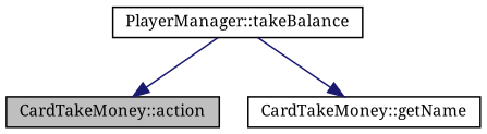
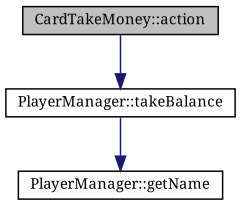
  digraph {
    fontname="Noto Serif"
    rankdir=TB
    node [color=black fillcolor=white fontname="Noto Serif" fontsize=10 shape=record style=filled]
    edge [color=midnightblue fontname="Noto Serif" fontsize=10 labelfontname=FreeSans labelfontsize=10 style=solid]
    n1 [fillcolor=grey75 fontcolor=black height=0.2 label="CardTakeMoney::action" width=0.4]
    n2 [height=0.2 label="PlayerManager::takeBalance" width=0.4]
-   n3 [height=0.2 label="CardTakeMoney::getName" width=0.4]
-   n2 -> n1
+   n3 [height=0.2 label="PlayerManager::getName" width=0.4]
+   n1 -> n2
    n2 -> n3
  }
